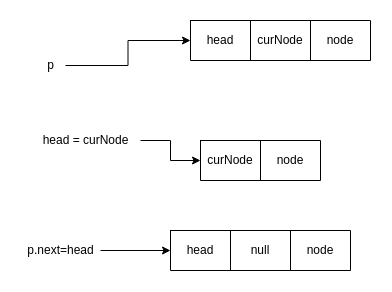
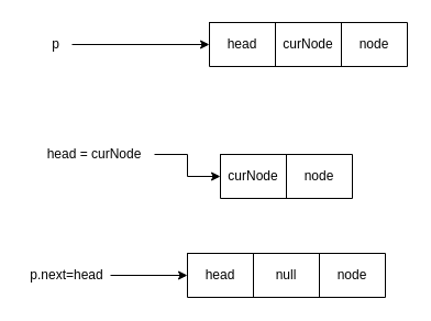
  <mxCell id="0" />
  <mxCell id="1" parent="0" />
  <mxCell id="2" value="" style="shape=table;startSize=0;container=1;collapsible=0;childLayout=tableLayout;" vertex="1" parent="1"><mxGeometry x="190" y="20" width="180" height="40" as="geometry" /></mxCell>
  <mxCell id="3" value="" style="shape=tableRow;horizontal=0;startSize=0;swimlaneHead=0;swimlaneBody=0;top=0;left=0;bottom=0;right=0;collapsible=0;dropTarget=0;fillColor=none;points=[[0,0.5],[1,0.5]];portConstraint=eastwest;" vertex="1" parent="2"><mxGeometry width="180" height="40" as="geometry" /></mxCell>
  <mxCell id="4" value="head" style="shape=partialRectangle;html=1;whiteSpace=wrap;connectable=0;overflow=hidden;fillColor=none;top=0;left=0;bottom=0;right=0;pointerEvents=1;" vertex="1" parent="3"><mxGeometry width="60" height="40" as="geometry"><mxRectangle width="60" height="40" as="alternateBounds" /></mxGeometry></mxCell>
  <mxCell id="5" value="curNode" style="shape=partialRectangle;html=1;whiteSpace=wrap;connectable=0;overflow=hidden;fillColor=none;top=0;left=0;bottom=0;right=0;pointerEvents=1;" vertex="1" parent="3"><mxGeometry x="60" width="60" height="40" as="geometry"><mxRectangle width="60" height="40" as="alternateBounds" /></mxGeometry></mxCell>
  <mxCell id="6" value="node" style="shape=partialRectangle;html=1;whiteSpace=wrap;connectable=0;overflow=hidden;fillColor=none;top=0;left=0;bottom=0;right=0;pointerEvents=1;" vertex="1" parent="3"><mxGeometry x="120" width="60" height="40" as="geometry"><mxRectangle width="60" height="40" as="alternateBounds" /></mxGeometry></mxCell>
  <mxCell id="7" style="edgeStyle=orthogonalEdgeStyle;rounded=0;orthogonalLoop=1;jettySize=auto;html=1;" edge="1" parent="1" source="8" target="10"><mxGeometry relative="1" as="geometry" /></mxCell>
  <mxCell id="8" value="head = curNode" style="text;html=1;align=center;verticalAlign=middle;resizable=0;points=[];autosize=1;strokeColor=none;fillColor=none;" vertex="1" parent="1"><mxGeometry x="30" y="125" width="110" height="30" as="geometry" /></mxCell>
  <mxCell id="9" value="" style="shape=table;startSize=0;container=1;collapsible=0;childLayout=tableLayout;" vertex="1" parent="1"><mxGeometry x="200" y="140" width="120" height="40" as="geometry" /></mxCell>
  <mxCell id="10" value="" style="shape=tableRow;horizontal=0;startSize=0;swimlaneHead=0;swimlaneBody=0;top=0;left=0;bottom=0;right=0;collapsible=0;dropTarget=0;fillColor=none;points=[[0,0.5],[1,0.5]];portConstraint=eastwest;" vertex="1" parent="9"><mxGeometry width="120" height="40" as="geometry" /></mxCell>
  <mxCell id="11" value="curNode" style="shape=partialRectangle;html=1;whiteSpace=wrap;connectable=0;overflow=hidden;fillColor=none;top=0;left=0;bottom=0;right=0;pointerEvents=1;" vertex="1" parent="10"><mxGeometry width="60" height="40" as="geometry"><mxRectangle width="60" height="40" as="alternateBounds" /></mxGeometry></mxCell>
  <mxCell id="12" value="node" style="shape=partialRectangle;html=1;whiteSpace=wrap;connectable=0;overflow=hidden;fillColor=none;top=0;left=0;bottom=0;right=0;pointerEvents=1;" vertex="1" parent="10"><mxGeometry x="60" width="60" height="40" as="geometry"><mxRectangle width="60" height="40" as="alternateBounds" /></mxGeometry></mxCell>
  <mxCell id="13" style="edgeStyle=orthogonalEdgeStyle;rounded=0;orthogonalLoop=1;jettySize=auto;html=1;" edge="1" parent="1" source="14" target="18"><mxGeometry relative="1" as="geometry" /></mxCell>
  <mxCell id="14" value="p.next=head" style="text;html=1;align=center;verticalAlign=middle;resizable=0;points=[];autosize=1;strokeColor=none;fillColor=none;" vertex="1" parent="1"><mxGeometry y="235" width="80" height="30" as="geometry" x="20" /></mxCell>
  <mxCell id="15" style="edgeStyle=orthogonalEdgeStyle;rounded=0;orthogonalLoop=1;jettySize=auto;html=1;" edge="1" parent="1" source="16" target="3"><mxGeometry relative="1" as="geometry" /></mxCell>
- <mxCell id="16" value="p" style="text;html=1;align=center;verticalAlign=middle;resizable=0;points=[];autosize=1;strokeColor=none;fillColor=none;" vertex="1" parent="1"><mxGeometry x="35" y="50" width="30" height="30" as="geometry" /></mxCell>
+ <mxCell id="16" value="p" style="text;html=1;align=center;verticalAlign=middle;resizable=0;points=[];autosize=1;strokeColor=none;fillColor=none;" vertex="1" parent="1"><mxGeometry x="35" y="25" width="30" height="30" as="geometry" /></mxCell>
  <mxCell id="17" value="" style="shape=table;startSize=0;container=1;collapsible=0;childLayout=tableLayout;" vertex="1" parent="1"><mxGeometry x="170" y="230" width="180" height="40" as="geometry" /></mxCell>
  <mxCell id="18" value="" style="shape=tableRow;horizontal=0;startSize=0;swimlaneHead=0;swimlaneBody=0;top=0;left=0;bottom=0;right=0;collapsible=0;dropTarget=0;fillColor=none;points=[[0,0.5],[1,0.5]];portConstraint=eastwest;" vertex="1" parent="17"><mxGeometry width="180" height="40" as="geometry" /></mxCell>
  <mxCell id="19" value="head" style="shape=partialRectangle;html=1;whiteSpace=wrap;connectable=0;overflow=hidden;fillColor=none;top=0;left=0;bottom=0;right=0;pointerEvents=1;" vertex="1" parent="18"><mxGeometry width="60" height="40" as="geometry"><mxRectangle width="60" height="40" as="alternateBounds" /></mxGeometry></mxCell>
  <mxCell id="20" value="null" style="shape=partialRectangle;html=1;whiteSpace=wrap;connectable=0;overflow=hidden;fillColor=none;top=0;left=0;bottom=0;right=0;pointerEvents=1;" vertex="1" parent="18"><mxGeometry x="60" width="60" height="40" as="geometry"><mxRectangle width="60" height="40" as="alternateBounds" /></mxGeometry></mxCell>
  <mxCell id="21" value="node" style="shape=partialRectangle;html=1;whiteSpace=wrap;connectable=0;overflow=hidden;fillColor=none;top=0;left=0;bottom=0;right=0;pointerEvents=1;" vertex="1" parent="18"><mxGeometry x="120" width="60" height="40" as="geometry"><mxRectangle width="60" height="40" as="alternateBounds" /></mxGeometry></mxCell>
